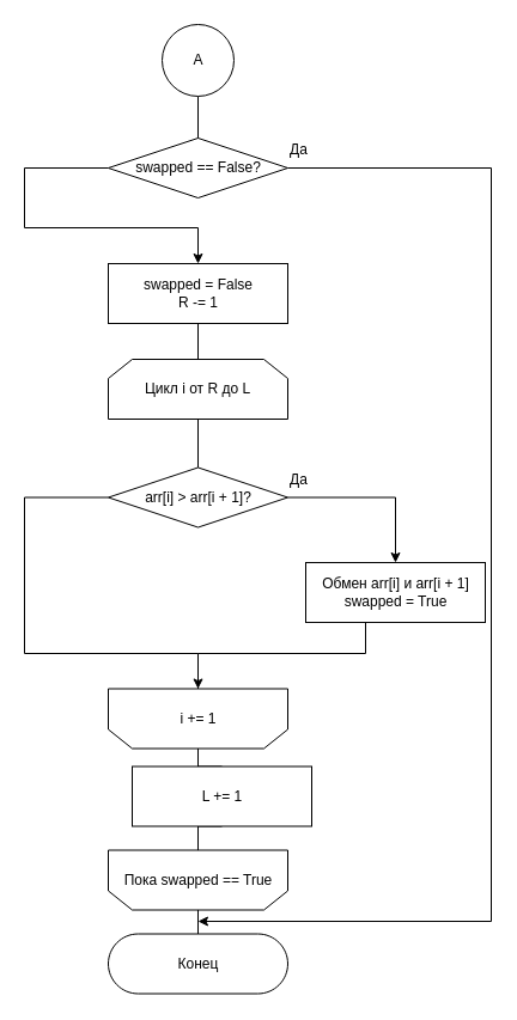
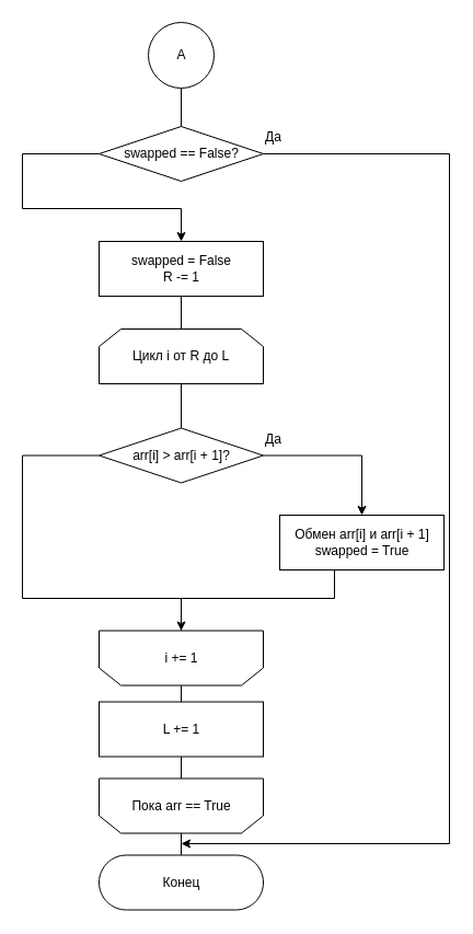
  <mxCell id="0" />
  <mxCell id="1" parent="0" />
  <mxCell id="2" style="edgeStyle=orthogonalEdgeStyle;rounded=0;orthogonalLoop=1;jettySize=auto;html=1;exitX=0.5;exitY=0;exitDx=0;exitDy=0;entryX=0.5;entryY=0.5;entryDx=0;entryDy=-25;entryPerimeter=0;endArrow=none;endFill=0;" parent="1" source="3" target="5" edge="1"><mxGeometry relative="1" as="geometry" /></mxCell>
  <mxCell id="3" value="" style="shape=loopLimit;whiteSpace=wrap;html=1;rotation=-180;" parent="1" vertex="1"><mxGeometry x="90" y="710.5" width="150" height="50" as="geometry" /></mxCell>
- <mxCell id="4" value="&lt;span&gt;Пока swapped == True&lt;/span&gt;" style="text;html=1;align=center;verticalAlign=middle;resizable=0;points=[];autosize=1;strokeColor=none;" parent="1" vertex="1"><mxGeometry x="95" y="725.5" width="140" height="20" as="geometry" /></mxCell>
+ <mxCell id="4" value="&lt;span&gt;Пока arr == True&lt;/span&gt;" style="text;html=1;align=center;verticalAlign=middle;resizable=0;points=[];autosize=1;strokeColor=none;" parent="1" vertex="1"><mxGeometry x="95" y="725.5" width="140" height="20" as="geometry" /></mxCell>
  <mxCell id="5" value="Конец" style="html=1;dashed=0;whitespace=wrap;shape=mxgraph.dfd.start" parent="1" vertex="1"><mxGeometry x="90" y="780.5" width="150" height="50" as="geometry" /></mxCell>
  <mxCell id="6" style="edgeStyle=orthogonalEdgeStyle;rounded=0;orthogonalLoop=1;jettySize=auto;html=1;exitX=0.5;exitY=1;exitDx=0;exitDy=0;entryX=0.5;entryY=0;entryDx=0;entryDy=0;endArrow=none;endFill=0;" parent="1" source="7" target="9" edge="1"><mxGeometry relative="1" as="geometry" /></mxCell>
  <mxCell id="7" value="swapped = False&lt;br&gt;R -= 1" style="html=1;dashed=0;whitespace=wrap;" parent="1" vertex="1"><mxGeometry x="90" y="220" width="150" height="50" as="geometry" /></mxCell>
  <mxCell id="8" style="edgeStyle=orthogonalEdgeStyle;rounded=0;orthogonalLoop=1;jettySize=auto;html=1;exitX=0.5;exitY=1;exitDx=0;exitDy=0;entryX=0.5;entryY=0;entryDx=0;entryDy=0;endArrow=none;endFill=0;" parent="1" source="9" target="12" edge="1"><mxGeometry relative="1" as="geometry" /></mxCell>
  <mxCell id="9" value="Цикл i от R до L" style="shape=loopLimit;whiteSpace=wrap;html=1;" parent="1" vertex="1"><mxGeometry x="90" y="300" width="150" height="50" as="geometry" /></mxCell>
  <mxCell id="10" style="edgeStyle=orthogonalEdgeStyle;rounded=0;orthogonalLoop=1;jettySize=auto;html=1;exitX=1;exitY=0.5;exitDx=0;exitDy=0;entryX=0.5;entryY=0;entryDx=0;entryDy=0;endArrow=classic;endFill=1;" parent="1" source="12" target="14" edge="1"><mxGeometry relative="1" as="geometry" /></mxCell>
  <mxCell id="11" style="edgeStyle=orthogonalEdgeStyle;rounded=0;orthogonalLoop=1;jettySize=auto;html=1;exitX=0;exitY=0.5;exitDx=0;exitDy=0;entryX=0.5;entryY=1;entryDx=0;entryDy=0;endArrow=none;endFill=0;" parent="1" source="12" target="15" edge="1"><mxGeometry relative="1" as="geometry"><Array as="points"><mxPoint x="20" y="416" /><mxPoint x="20" y="546" /><mxPoint x="165" y="546" /></Array><mxPoint x="90" y="390.5" as="sourcePoint" /></mxGeometry></mxCell>
  <mxCell id="12" value="arr[i] &amp;gt; arr[i + 1]?" style="shape=rhombus;html=1;dashed=0;whitespace=wrap;perimeter=rhombusPerimeter;" parent="1" vertex="1"><mxGeometry x="90" y="390.5" width="150" height="50" as="geometry" /></mxCell>
  <mxCell id="13" style="edgeStyle=orthogonalEdgeStyle;rounded=0;orthogonalLoop=1;jettySize=auto;html=1;exitX=0.5;exitY=1;exitDx=0;exitDy=0;entryX=0.5;entryY=1;entryDx=0;entryDy=0;endArrow=classic;endFill=1;" parent="1" source="14" target="15" edge="1"><mxGeometry relative="1" as="geometry"><Array as="points"><mxPoint x="305" y="546" /><mxPoint x="165" y="546" /></Array><mxPoint x="305" y="495" as="sourcePoint" /></mxGeometry></mxCell>
  <mxCell id="14" value="Обмен arr[i] и arr[i + 1]&lt;br&gt;swapped = True" style="html=1;dashed=0;whitespace=wrap;" parent="1" vertex="1"><mxGeometry x="255" y="470" width="150" height="50" as="geometry" /></mxCell>
  <mxCell id="15" value="" style="shape=loopLimit;whiteSpace=wrap;html=1;rotation=-180;" parent="1" vertex="1"><mxGeometry x="90" y="575.5" width="150" height="50" as="geometry" /></mxCell>
  <mxCell id="16" value="i += 1" style="text;html=1;align=center;verticalAlign=middle;resizable=0;points=[];autosize=1;strokeColor=none;" parent="1" vertex="1"><mxGeometry x="140" y="590.5" width="50" height="20" as="geometry" /></mxCell>
  <mxCell id="17" value="Да" style="text;html=1;align=center;verticalAlign=middle;resizable=0;points=[];autosize=1;strokeColor=none;" parent="1" vertex="1"><mxGeometry x="234" y="390.5" width="30" height="20" as="geometry" /></mxCell>
  <mxCell id="18" style="edgeStyle=orthogonalEdgeStyle;rounded=0;orthogonalLoop=1;jettySize=auto;html=1;exitX=0.5;exitY=1;exitDx=0;exitDy=0;entryX=0.5;entryY=1;entryDx=0;entryDy=0;endArrow=none;endFill=0;" parent="1" source="20" target="3" edge="1"><mxGeometry relative="1" as="geometry" /></mxCell>
  <mxCell id="19" style="edgeStyle=orthogonalEdgeStyle;rounded=0;orthogonalLoop=1;jettySize=auto;html=1;exitX=0.5;exitY=0;exitDx=0;exitDy=0;entryX=0.5;entryY=0;entryDx=0;entryDy=0;endArrow=none;endFill=0;" parent="1" source="20" target="15" edge="1"><mxGeometry relative="1" as="geometry" /></mxCell>
- <mxCell id="20" value="L += 1" style="html=1;dashed=0;whitespace=wrap;" parent="1" vertex="1"><mxGeometry x="110" y="640.5" width="150" height="50" as="geometry" /></mxCell>
+ <mxCell id="20" value="L += 1" style="html=1;dashed=0;whitespace=wrap;" parent="1" vertex="1"><mxGeometry x="90" y="640.5" width="150" height="50" as="geometry" /></mxCell>
  <mxCell id="21" style="edgeStyle=orthogonalEdgeStyle;rounded=0;orthogonalLoop=1;jettySize=auto;html=1;exitX=1;exitY=0.5;exitDx=0;exitDy=0;endArrow=classic;endFill=1;" parent="1" source="22" edge="1"><mxGeometry relative="1" as="geometry"><mxPoint x="240" y="115" as="sourcePoint" /><mxPoint x="165" y="770" as="targetPoint" /><Array as="points"><mxPoint x="410" y="140" /><mxPoint x="410" y="770" /></Array></mxGeometry></mxCell>
  <mxCell id="22" value="swapped == False?" style="shape=rhombus;html=1;dashed=0;whitespace=wrap;perimeter=rhombusPerimeter;" parent="1" vertex="1"><mxGeometry x="90" y="115" width="150" height="50" as="geometry" /></mxCell>
  <mxCell id="23" value="Да" style="text;html=1;align=center;verticalAlign=middle;resizable=0;points=[];autosize=1;strokeColor=none;" parent="1" vertex="1"><mxGeometry x="234" y="115" width="30" height="20" as="geometry" /></mxCell>
  <mxCell id="24" style="edgeStyle=orthogonalEdgeStyle;rounded=0;orthogonalLoop=1;jettySize=auto;html=1;exitX=0;exitY=0.5;exitDx=0;exitDy=0;entryX=0.5;entryY=0;entryDx=0;entryDy=0;endArrow=classic;endFill=1;entryPerimeter=0;" parent="1" source="22" target="7" edge="1"><mxGeometry relative="1" as="geometry"><Array as="points"><mxPoint x="20" y="140" /><mxPoint x="20" y="190" /><mxPoint x="165" y="190" /></Array><mxPoint x="165" y="275" as="targetPoint" /></mxGeometry></mxCell>
  <mxCell id="25" style="edgeStyle=orthogonalEdgeStyle;rounded=0;orthogonalLoop=1;jettySize=auto;html=1;exitX=0.5;exitY=1;exitDx=0;exitDy=0;entryX=0.5;entryY=0;entryDx=0;entryDy=0;endArrow=none;endFill=0;" parent="1" source="26" target="22" edge="1"><mxGeometry relative="1" as="geometry" /></mxCell>
  <mxCell id="26" value="А" style="shape=ellipse;html=1;dashed=0;whitespace=wrap;aspect=fixed;perimeter=ellipsePerimeter;" parent="1" vertex="1"><mxGeometry x="135" y="20" width="60" height="60" as="geometry" /></mxCell>
